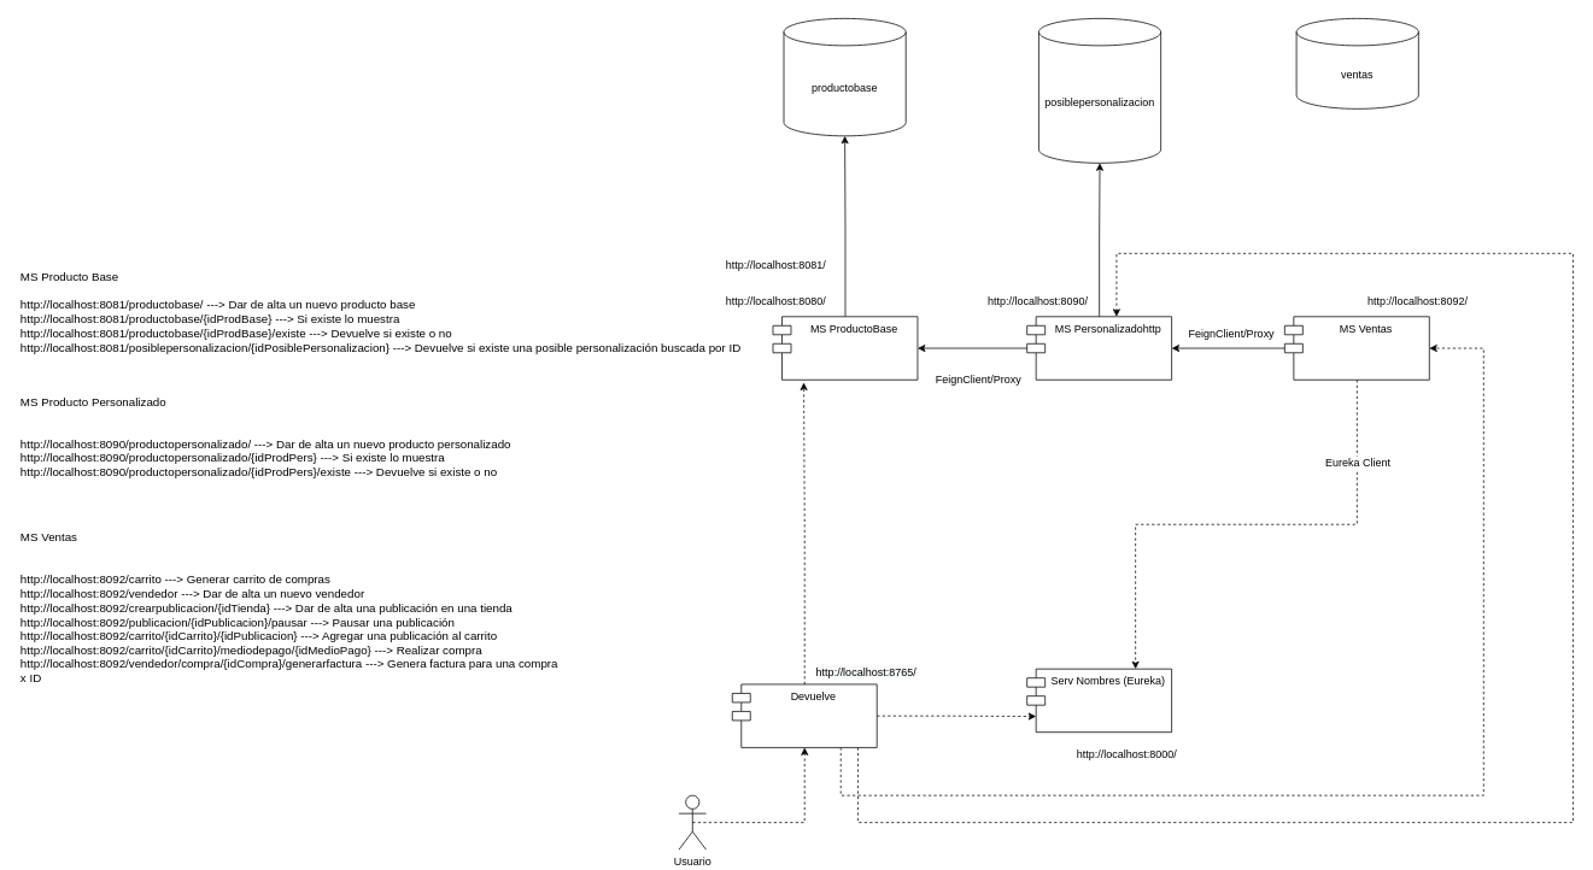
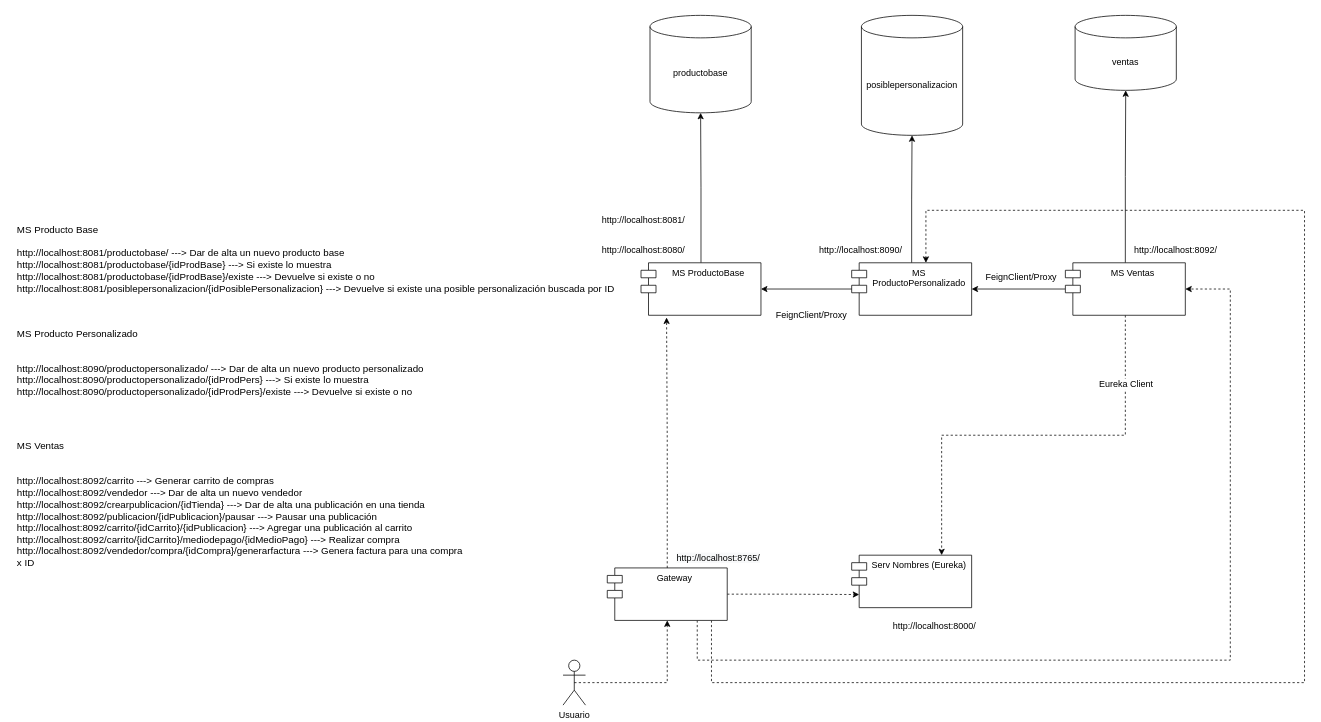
  <mxCell id="0" />
  <mxCell id="1" parent="0" />
  <mxCell id="2" value="Serv Nombres (Eureka)" style="shape=module;align=center;spacingLeft=20;align=center;verticalAlign=top;fontSize=12;" parent="1" vertex="1"><mxGeometry x="1135" y="740" width="160" height="70" as="geometry" /></mxCell>
  <mxCell id="3" value="http://localhost:8000/" style="text;html=1;align=center;verticalAlign=middle;resizable=0;points=[];autosize=1;strokeColor=none;fillColor=none;fontSize=12;" parent="1" vertex="1"><mxGeometry x="1180" y="820" width="130" height="30" as="geometry" /></mxCell>
  <mxCell id="4" style="edgeStyle=orthogonalEdgeStyle;rounded=0;orthogonalLoop=1;jettySize=auto;html=1;exitX=0.069;exitY=0.5;exitDx=0;exitDy=0;exitPerimeter=0;entryX=1;entryY=0.5;entryDx=0;entryDy=0;fontSize=12;" parent="1" source="6" target="10" edge="1"><mxGeometry relative="1" as="geometry" /></mxCell>
  <mxCell id="5" style="edgeStyle=orthogonalEdgeStyle;rounded=0;orthogonalLoop=1;jettySize=auto;html=1;exitX=0.5;exitY=0;exitDx=0;exitDy=0;entryX=0.5;entryY=1;entryDx=0;entryDy=0;entryPerimeter=0;" edge="1" parent="1" source="6" target="31"><mxGeometry relative="1" as="geometry" /></mxCell>
- <mxCell id="6" value="MS Personalizadohttp" style="shape=module;align=center;spacingLeft=20;align=center;verticalAlign=top;fontSize=12;whiteSpace=wrap;" parent="1" vertex="1"><mxGeometry x="1135" y="350" width="160" height="70" as="geometry" /></mxCell>
+ <mxCell id="6" value="MS ProductoPersonalizado" style="shape=module;align=center;spacingLeft=20;align=center;verticalAlign=top;fontSize=12;whiteSpace=wrap;" parent="1" vertex="1"><mxGeometry x="1135" y="350" width="160" height="70" as="geometry" /></mxCell>
  <mxCell id="7" value="http://localhost:8080/" style="text;whiteSpace=wrap;html=1;fontSize=12;" parent="1" vertex="1"><mxGeometry x="800" y="320" width="140" height="40" as="geometry" /></mxCell>
  <mxCell id="8" value="http://localhost:8081/" style="text;whiteSpace=wrap;html=1;fontSize=12;" parent="1" vertex="1"><mxGeometry x="800" y="280" width="140" height="40" as="geometry" /></mxCell>
  <mxCell id="9" style="edgeStyle=orthogonalEdgeStyle;rounded=0;orthogonalLoop=1;jettySize=auto;html=1;exitX=0.5;exitY=0;exitDx=0;exitDy=0;entryX=0.5;entryY=1;entryDx=0;entryDy=0;entryPerimeter=0;" edge="1" parent="1" source="10" target="32"><mxGeometry relative="1" as="geometry" /></mxCell>
  <mxCell id="10" value="MS ProductoBase" style="shape=module;align=center;spacingLeft=20;align=center;verticalAlign=top;fontSize=12;" parent="1" vertex="1"><mxGeometry x="854" y="350" width="160" height="70" as="geometry" /></mxCell>
  <mxCell id="11" style="edgeStyle=orthogonalEdgeStyle;rounded=0;orthogonalLoop=1;jettySize=auto;html=1;dashed=1;fontSize=12;entryX=0;entryY=0.75;entryDx=10;entryDy=0;entryPerimeter=0;" parent="1" source="15" target="2" edge="1"><mxGeometry relative="1" as="geometry"><mxPoint x="1080" y="860" as="targetPoint" /></mxGeometry></mxCell>
  <mxCell id="12" style="edgeStyle=orthogonalEdgeStyle;rounded=0;orthogonalLoop=1;jettySize=auto;html=1;exitX=0.5;exitY=0;exitDx=0;exitDy=0;entryX=0.213;entryY=1.043;entryDx=0;entryDy=0;entryPerimeter=0;dashed=1;fontSize=12;" parent="1" source="15" target="10" edge="1"><mxGeometry relative="1" as="geometry" /></mxCell>
  <mxCell id="13" style="edgeStyle=orthogonalEdgeStyle;rounded=0;orthogonalLoop=1;jettySize=auto;html=1;exitX=0.75;exitY=1;exitDx=0;exitDy=0;dashed=1;fontSize=12;entryX=0.5;entryY=0;entryDx=0;entryDy=0;" parent="1" edge="1"><mxGeometry relative="1" as="geometry"><mxPoint x="1234" y="350" as="targetPoint" /><Array as="points"><mxPoint x="948" y="910" /><mxPoint x="1739" y="910" /><mxPoint x="1739" y="280" /><mxPoint x="1234" y="280" /></Array><mxPoint x="948" y="827" as="sourcePoint" /></mxGeometry></mxCell>
  <mxCell id="14" style="edgeStyle=orthogonalEdgeStyle;rounded=0;orthogonalLoop=1;jettySize=auto;html=1;exitX=0.75;exitY=1;exitDx=0;exitDy=0;entryX=1;entryY=0.5;entryDx=0;entryDy=0;dashed=1;fontSize=12;" parent="1" source="15" target="20" edge="1"><mxGeometry relative="1" as="geometry"><Array as="points"><mxPoint x="929" y="880" /><mxPoint x="1640" y="880" /><mxPoint x="1640" y="385" /></Array></mxGeometry></mxCell>
- <mxCell id="15" value="Devuelve" style="shape=module;align=center;spacingLeft=20;align=center;verticalAlign=top;fontSize=12;" parent="1" vertex="1"><mxGeometry x="809" y="757" width="160" height="70" as="geometry" /></mxCell>
+ <mxCell id="15" value="Gateway" style="shape=module;align=center;spacingLeft=20;align=center;verticalAlign=top;fontSize=12;" parent="1" vertex="1"><mxGeometry x="809" y="757" width="160" height="70" as="geometry" /></mxCell>
  <mxCell id="16" style="edgeStyle=orthogonalEdgeStyle;rounded=0;orthogonalLoop=1;jettySize=auto;html=1;exitX=0.5;exitY=1;exitDx=0;exitDy=0;entryX=0.75;entryY=0;entryDx=0;entryDy=0;dashed=1;fontSize=12;" parent="1" source="20" target="2" edge="1"><mxGeometry relative="1" as="geometry" /></mxCell>
  <mxCell id="17" value="Eureka Client" style="edgeLabel;html=1;align=center;verticalAlign=middle;resizable=0;points=[];fontSize=12;" parent="16" vertex="1" connectable="0"><mxGeometry x="-0.835" y="-1" relative="1" as="geometry"><mxPoint x="1" y="44" as="offset" /></mxGeometry></mxCell>
  <mxCell id="18" style="edgeStyle=orthogonalEdgeStyle;rounded=0;orthogonalLoop=1;jettySize=auto;html=1;exitX=0;exitY=0;exitDx=0;exitDy=35;exitPerimeter=0;entryX=1;entryY=0.5;entryDx=0;entryDy=0;fontSize=12;" parent="1" source="20" target="6" edge="1"><mxGeometry relative="1" as="geometry" /></mxCell>
+ <mxCell id="19" style="edgeStyle=orthogonalEdgeStyle;rounded=0;orthogonalLoop=1;jettySize=auto;html=1;exitX=0.5;exitY=0;exitDx=0;exitDy=0;entryX=0.5;entryY=1;entryDx=0;entryDy=0;entryPerimeter=0;" edge="1" parent="1" source="20" target="33"><mxGeometry relative="1" as="geometry" /></mxCell>
  <mxCell id="20" value="MS Ventas" style="shape=module;align=center;spacingLeft=20;align=center;verticalAlign=top;fontSize=12;whiteSpace=wrap;" parent="1" vertex="1"><mxGeometry x="1420" y="350" width="160" height="70" as="geometry" /></mxCell>
  <mxCell id="21" value="http://localhost:8090/" style="text;whiteSpace=wrap;html=1;fontSize=12;" parent="1" vertex="1"><mxGeometry x="1090" y="320" width="140" height="40" as="geometry" /></mxCell>
  <mxCell id="22" value="http://localhost:8092/" style="text;whiteSpace=wrap;html=1;fontSize=12;" parent="1" vertex="1"><mxGeometry x="1510" y="320" width="140" height="40" as="geometry" /></mxCell>
  <mxCell id="23" style="edgeStyle=orthogonalEdgeStyle;rounded=0;orthogonalLoop=1;jettySize=auto;html=1;exitX=0.5;exitY=0.5;exitDx=0;exitDy=0;exitPerimeter=0;dashed=1;fontSize=12;" parent="1" source="24" target="15" edge="1"><mxGeometry relative="1" as="geometry" /></mxCell>
  <mxCell id="24" value="Usuario&lt;br&gt;" style="shape=umlActor;verticalLabelPosition=bottom;verticalAlign=top;html=1;outlineConnect=0;fontSize=12;" parent="1" vertex="1"><mxGeometry x="750" y="880" width="30" height="60" as="geometry" /></mxCell>
  <mxCell id="25" value="&lt;span style=&quot;color: rgb(0, 0, 0); font-family: Helvetica; font-size: 12px; font-style: normal; font-variant-ligatures: normal; font-variant-caps: normal; font-weight: 400; letter-spacing: normal; orphans: 2; text-align: center; text-indent: 0px; text-transform: none; widows: 2; word-spacing: 0px; -webkit-text-stroke-width: 0px; background-color: rgb(248, 249, 250); text-decoration-thickness: initial; text-decoration-style: initial; text-decoration-color: initial; float: none; display: inline !important;&quot;&gt;http://localhost:8765/&lt;/span&gt;" style="text;whiteSpace=wrap;html=1;fontSize=12;" parent="1" vertex="1"><mxGeometry x="900" y="730" width="140" height="40" as="geometry" /></mxCell>
  <mxCell id="26" value="FeignClient/Proxy" style="edgeLabel;html=1;align=center;verticalAlign=middle;resizable=0;points=[];fontSize=12;" parent="1" connectable="0" vertex="1"><mxGeometry x="1080" y="419.996" as="geometry" /></mxCell>
  <mxCell id="27" value="FeignClient/Proxy" style="edgeLabel;html=1;align=center;verticalAlign=middle;resizable=0;points=[];fontSize=12;" parent="1" connectable="0" vertex="1"><mxGeometry x="1360" y="369.616" as="geometry" /></mxCell>
  <mxCell id="28" value="&lt;div style=&quot;font-size: 13px;&quot;&gt;MS Producto Base&lt;/div&gt;&lt;div style=&quot;font-size: 13px;&quot;&gt;&lt;br style=&quot;font-size: 13px;&quot;&gt;&lt;/div&gt;&lt;div style=&quot;font-size: 13px;&quot;&gt;http://localhost:8081/productobase/ ---&amp;gt; Dar de alta un nuevo producto base&lt;/div&gt;&lt;div style=&quot;font-size: 13px;&quot;&gt;http://localhost:8081/productobase/{idProdBase} ---&amp;gt; Si existe lo muestra&lt;/div&gt;&lt;div style=&quot;font-size: 13px;&quot;&gt;http://localhost:8081/productobase/{idProdBase}/existe ---&amp;gt; Devuelve si existe o no&lt;/div&gt;&lt;div style=&quot;font-size: 13px;&quot;&gt;http://localhost:8081/posiblepersonalizacion/{idPosiblePersonalizacion} ---&amp;gt; Devuelve si existe una posible personalización buscada por ID&lt;/div&gt;" style="text;html=1;align=left;verticalAlign=middle;resizable=0;points=[];autosize=1;strokeColor=none;fillColor=none;fontSize=13;" parent="1" vertex="1"><mxGeometry x="20" y="290" width="820" height="110" as="geometry" /></mxCell>
  <mxCell id="29" value="MS Producto Personalizado&lt;br style=&quot;font-size: 13px;&quot;&gt;&lt;br style=&quot;font-size: 13px;&quot;&gt;&lt;br style=&quot;font-size: 13px;&quot;&gt;http://localhost:8090/productopersonalizado/ ---&amp;gt; Dar de alta un nuevo producto personalizado&lt;br style=&quot;font-size: 13px;&quot;&gt;http://localhost:8090/productopersonalizado/{idProdPers} ---&amp;gt; Si existe lo muestra&lt;br style=&quot;font-size: 13px;&quot;&gt;http://localhost:8090/productopersonalizado/{idProdPers}/existe ---&amp;gt; Devuelve si existe o no" style="text;whiteSpace=wrap;html=1;fontSize=13;" parent="1" vertex="1"><mxGeometry x="20" y="430" width="610" height="120" as="geometry" /></mxCell>
  <mxCell id="30" value="MS Ventas&lt;br style=&quot;font-size: 13px;&quot;&gt;&lt;br style=&quot;font-size: 13px;&quot;&gt;&lt;br style=&quot;font-size: 13px;&quot;&gt;http://localhost:8092/carrito ---&amp;gt; Generar carrito de compras&lt;br style=&quot;font-size: 13px;&quot;&gt;http://localhost:8092/vendedor ---&amp;gt; Dar de alta un nuevo vendedor&lt;br style=&quot;font-size: 13px;&quot;&gt;http://localhost:8092/crearpublicacion/{idTienda} ---&amp;gt; Dar de alta una publicación en una tienda&lt;br style=&quot;font-size: 13px;&quot;&gt;http://localhost:8092/publicacion/{idPublicacion}/pausar ---&amp;gt; Pausar una publicación&lt;br style=&quot;font-size: 13px;&quot;&gt;http://localhost:8092/carrito/{idCarrito}/{idPublicacion} ---&amp;gt; Agregar una publicación al carrito&lt;br style=&quot;font-size: 13px;&quot;&gt;http://localhost:8092/carrito/{idCarrito}/mediodepago/{idMedioPago} ---&amp;gt; Realizar compra&lt;br style=&quot;font-size: 13px;&quot;&gt;http://localhost:8092/vendedor/compra/{idCompra}/generarfactura ---&amp;gt; Genera factura para una compra x ID" style="text;whiteSpace=wrap;html=1;fontSize=13;" parent="1" vertex="1"><mxGeometry x="20" y="580" width="600" height="180" as="geometry" /></mxCell>
  <mxCell id="31" value="posiblepersonalizacion" style="shape=cylinder3;whiteSpace=wrap;html=1;boundedLbl=1;backgroundOutline=1;size=15;verticalAlign=middle;horizontal=1;" vertex="1" parent="1"><mxGeometry x="1148" y="20" width="135" height="160" as="geometry" /></mxCell>
  <mxCell id="32" value="productobase" style="shape=cylinder3;whiteSpace=wrap;html=1;boundedLbl=1;backgroundOutline=1;size=15;verticalAlign=middle;horizontal=1;" vertex="1" parent="1"><mxGeometry x="866" y="20" width="135" height="130" as="geometry" /></mxCell>
  <mxCell id="33" value="ventas" style="shape=cylinder3;whiteSpace=wrap;html=1;boundedLbl=1;backgroundOutline=1;size=15;verticalAlign=middle;horizontal=1;" vertex="1" parent="1"><mxGeometry x="1433" y="20" width="135" height="100" as="geometry" /></mxCell>
